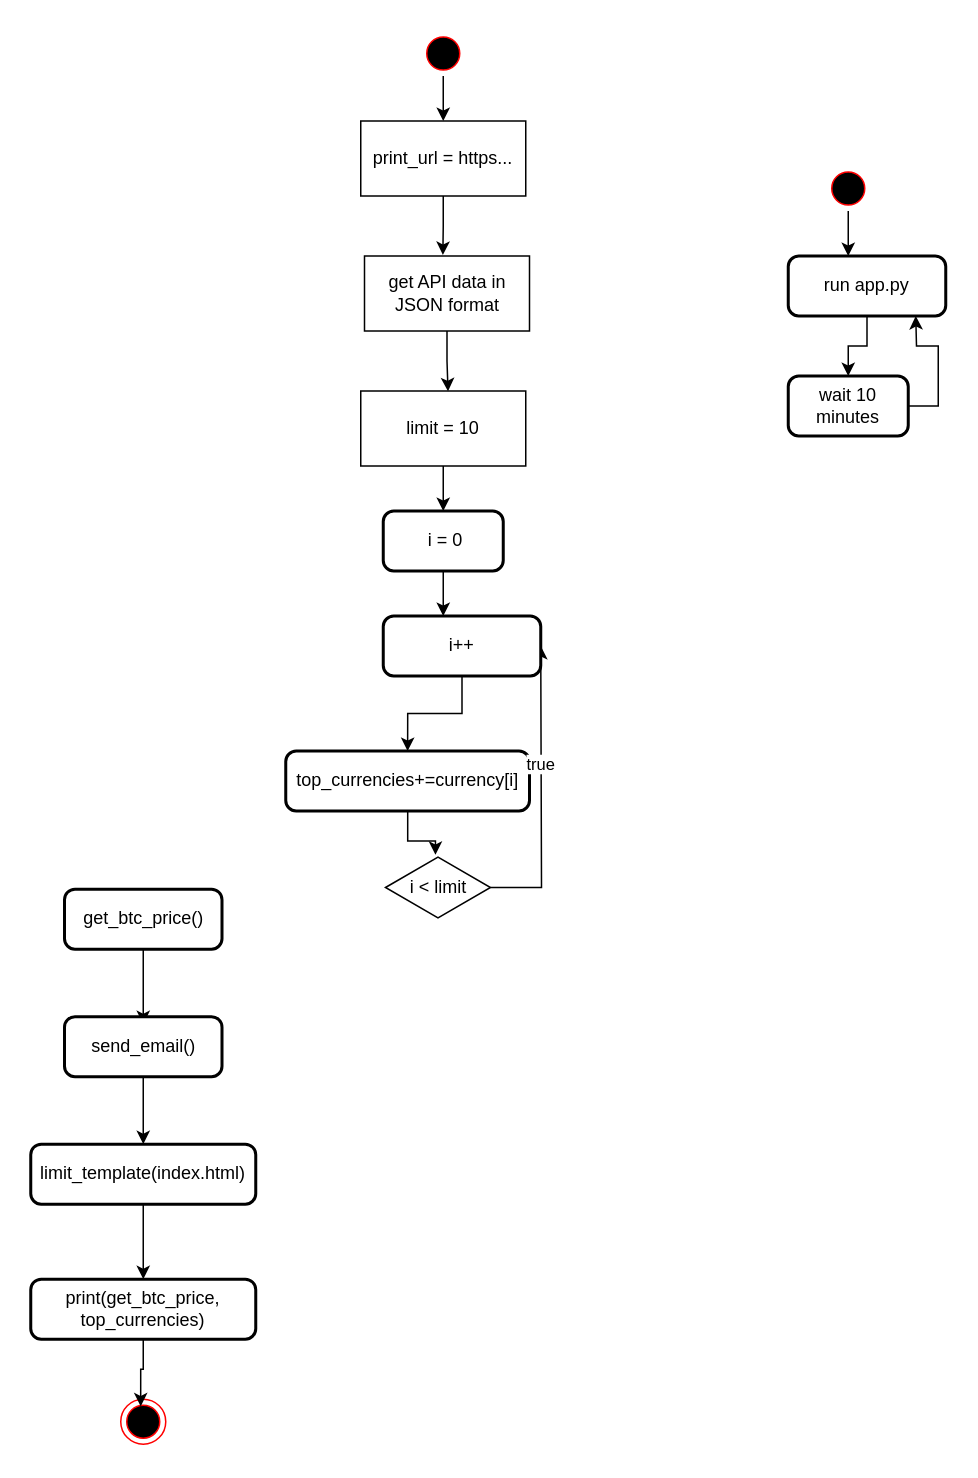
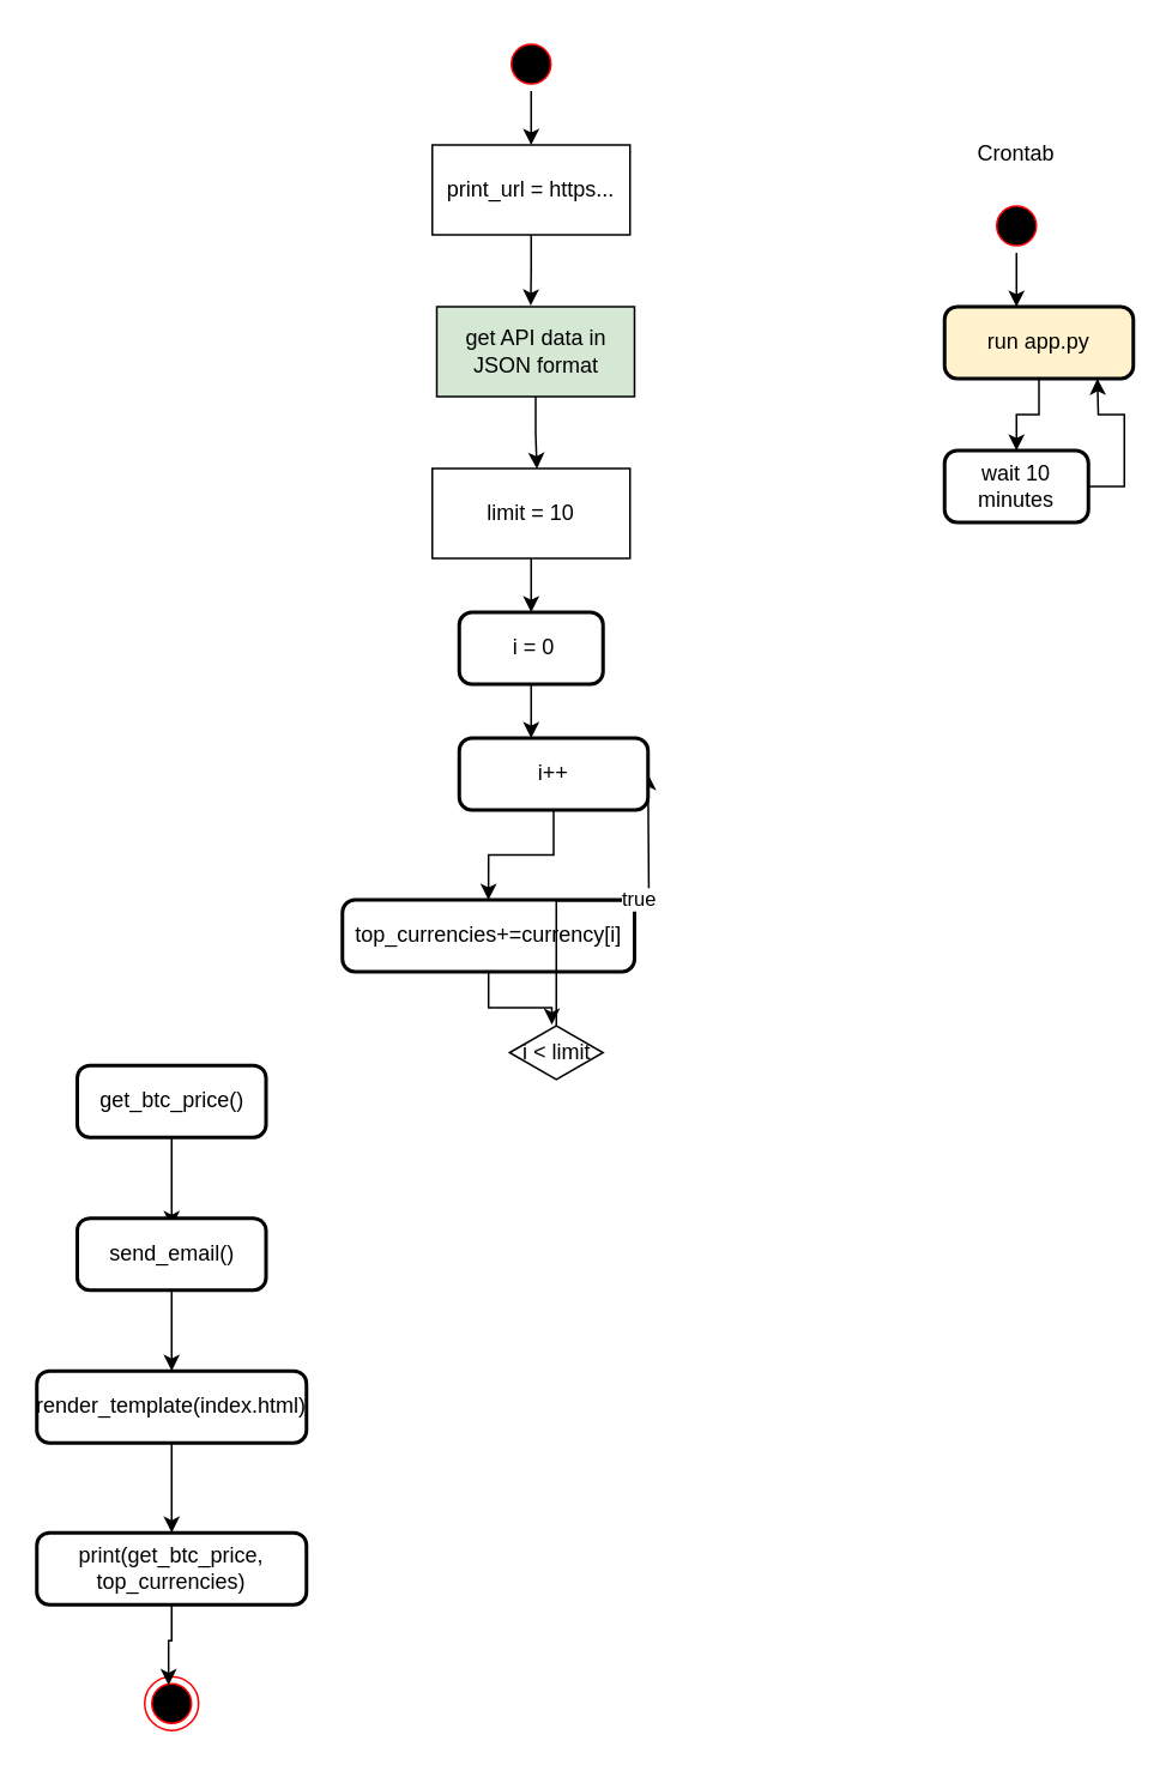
  <mxCell id="0" />
  <mxCell id="1" parent="0" />
  <mxCell id="2" value="" style="ellipse;html=1;shape=endState;fillColor=#000000;strokeColor=#ff0000;" vertex="1" parent="1"><mxGeometry x="80" y="932.12" width="30" height="30" as="geometry" /></mxCell>
  <mxCell id="3" style="edgeStyle=orthogonalEdgeStyle;rounded=0;orthogonalLoop=1;jettySize=auto;html=1;entryX=0.5;entryY=0;entryDx=0;entryDy=0;" edge="1" parent="1" source="4" target="22"><mxGeometry relative="1" as="geometry" /></mxCell>
  <mxCell id="4" value="" style="ellipse;html=1;shape=startState;fillColor=#000000;strokeColor=#ff0000;" vertex="1" parent="1"><mxGeometry x="280" y="20" width="30" height="30" as="geometry" /></mxCell>
  <mxCell id="5" style="edgeStyle=orthogonalEdgeStyle;rounded=0;orthogonalLoop=1;jettySize=auto;html=1;entryX=0.5;entryY=0;entryDx=0;entryDy=0;" edge="1" parent="1" source="6"><mxGeometry relative="1" as="geometry"><mxPoint x="295" y="340" as="targetPoint" /></mxGeometry></mxCell>
  <mxCell id="6" value="limit = 10" style="html=1;whiteSpace=wrap;" vertex="1" parent="1"><mxGeometry x="240" y="260" width="110" height="50" as="geometry" /></mxCell>
  <mxCell id="7" style="edgeStyle=orthogonalEdgeStyle;rounded=0;orthogonalLoop=1;jettySize=auto;html=1;" edge="1" parent="1" source="8"><mxGeometry relative="1" as="geometry"><mxPoint x="295" y="410" as="targetPoint" /></mxGeometry></mxCell>
  <mxCell id="8" value="&amp;nbsp;i = 0" style="rounded=1;whiteSpace=wrap;html=1;absoluteArcSize=1;arcSize=14;strokeWidth=2;" vertex="1" parent="1"><mxGeometry x="255" y="340" width="80" height="40" as="geometry" /></mxCell>
  <mxCell id="9" value="top_currencies+=currency[i]" style="rounded=1;whiteSpace=wrap;html=1;absoluteArcSize=1;arcSize=14;strokeWidth=2;" vertex="1" parent="1"><mxGeometry x="190" y="500" width="162.5" height="40" as="geometry" /></mxCell>
  <mxCell id="10" style="edgeStyle=orthogonalEdgeStyle;rounded=0;orthogonalLoop=1;jettySize=auto;html=1;" edge="1" parent="1" source="12"><mxGeometry relative="1" as="geometry"><mxPoint x="360" y="430" as="targetPoint" /></mxGeometry></mxCell>
  <mxCell id="11" value="true" style="edgeLabel;html=1;align=center;verticalAlign=middle;resizable=0;points=[];" vertex="1" connectable="0" parent="10"><mxGeometry x="0.199" y="1" relative="1" as="geometry"><mxPoint as="offset" /></mxGeometry></mxCell>
- <mxCell id="12" value="i &amp;lt; limit" style="html=1;whiteSpace=wrap;aspect=fixed;shape=isoRectangle;" vertex="1" parent="1"><mxGeometry x="256.5" y="570" width="70" height="42" as="geometry" /></mxCell>
+ <mxCell id="12" value="i &amp;lt; limit" style="html=1;whiteSpace=wrap;aspect=fixed;shape=isoRectangle;" vertex="1" parent="1"><mxGeometry x="256.5" y="570" width="105" height="30" as="geometry" /></mxCell>
  <mxCell id="13" style="edgeStyle=orthogonalEdgeStyle;rounded=0;orthogonalLoop=1;jettySize=auto;html=1;entryX=0.476;entryY=-0.018;entryDx=0;entryDy=0;entryPerimeter=0;" edge="1" parent="1" source="9" target="12"><mxGeometry relative="1" as="geometry" /></mxCell>
  <mxCell id="14" style="edgeStyle=orthogonalEdgeStyle;rounded=0;orthogonalLoop=1;jettySize=auto;html=1;entryX=0.5;entryY=0;entryDx=0;entryDy=0;" edge="1" parent="1" source="15" target="9"><mxGeometry relative="1" as="geometry" /></mxCell>
  <mxCell id="15" value="i++" style="rounded=1;whiteSpace=wrap;html=1;absoluteArcSize=1;arcSize=14;strokeWidth=2;" vertex="1" parent="1"><mxGeometry x="255" y="410" width="105" height="40" as="geometry" /></mxCell>
  <mxCell id="16" style="edgeStyle=orthogonalEdgeStyle;rounded=0;orthogonalLoop=1;jettySize=auto;html=1;" edge="1" parent="1" source="17"><mxGeometry relative="1" as="geometry"><mxPoint x="95" y="682.12" as="targetPoint" /></mxGeometry></mxCell>
  <mxCell id="17" value="get_btc_price()" style="rounded=1;whiteSpace=wrap;html=1;absoluteArcSize=1;arcSize=14;strokeWidth=2;" vertex="1" parent="1"><mxGeometry x="42.5" y="592.12" width="105" height="40" as="geometry" /></mxCell>
  <mxCell id="18" style="edgeStyle=orthogonalEdgeStyle;rounded=0;orthogonalLoop=1;jettySize=auto;html=1;" edge="1" parent="1" source="19"><mxGeometry relative="1" as="geometry"><mxPoint x="95" y="762.12" as="targetPoint" /></mxGeometry></mxCell>
  <mxCell id="19" value="send_email()" style="rounded=1;whiteSpace=wrap;html=1;absoluteArcSize=1;arcSize=14;strokeWidth=2;" vertex="1" parent="1"><mxGeometry x="42.5" y="677.12" width="105" height="40" as="geometry" /></mxCell>
  <mxCell id="20" style="edgeStyle=orthogonalEdgeStyle;rounded=0;orthogonalLoop=1;jettySize=auto;html=1;entryX=0.5;entryY=0;entryDx=0;entryDy=0;" edge="1" parent="1" source="21" target="26"><mxGeometry relative="1" as="geometry" /></mxCell>
- <mxCell id="21" value="limit_template(index.html)" style="rounded=1;whiteSpace=wrap;html=1;absoluteArcSize=1;arcSize=14;strokeWidth=2;" vertex="1" parent="1"><mxGeometry x="20" y="762.12" width="150" height="40" as="geometry" /></mxCell>
+ <mxCell id="21" value="render_template(index.html)" style="rounded=1;whiteSpace=wrap;html=1;absoluteArcSize=1;arcSize=14;strokeWidth=2;" vertex="1" parent="1"><mxGeometry x="20" y="762.12" width="150" height="40" as="geometry" /></mxCell>
  <mxCell id="22" value="print_url = https..." style="html=1;whiteSpace=wrap;" vertex="1" parent="1"><mxGeometry x="240" y="80" width="110" height="50" as="geometry" /></mxCell>
- <mxCell id="23" value="get API data in JSON format" style="html=1;whiteSpace=wrap;" vertex="1" parent="1"><mxGeometry x="242.5" y="170" width="110" height="50" as="geometry" /></mxCell>
+ <mxCell id="23" value="get API data in JSON format" style="html=1;whiteSpace=wrap;fillColor=#d5e8d4;" vertex="1" parent="1"><mxGeometry x="242.5" y="170" width="110" height="50" as="geometry" /></mxCell>
  <mxCell id="24" style="edgeStyle=orthogonalEdgeStyle;rounded=0;orthogonalLoop=1;jettySize=auto;html=1;entryX=0.475;entryY=-0.014;entryDx=0;entryDy=0;entryPerimeter=0;" edge="1" parent="1" source="22" target="23"><mxGeometry relative="1" as="geometry" /></mxCell>
  <mxCell id="25" style="edgeStyle=orthogonalEdgeStyle;rounded=0;orthogonalLoop=1;jettySize=auto;html=1;entryX=0.529;entryY=0.004;entryDx=0;entryDy=0;entryPerimeter=0;" edge="1" parent="1" source="23" target="6"><mxGeometry relative="1" as="geometry" /></mxCell>
  <mxCell id="26" value="print(get_btc_price, top_currencies)" style="rounded=1;whiteSpace=wrap;html=1;absoluteArcSize=1;arcSize=14;strokeWidth=2;" vertex="1" parent="1"><mxGeometry x="20" y="852.12" width="150" height="40" as="geometry" /></mxCell>
  <mxCell id="27" style="edgeStyle=orthogonalEdgeStyle;rounded=0;orthogonalLoop=1;jettySize=auto;html=1;entryX=0.443;entryY=0.161;entryDx=0;entryDy=0;entryPerimeter=0;" edge="1" parent="1" source="26" target="2"><mxGeometry relative="1" as="geometry" /></mxCell>
  <mxCell id="28" style="edgeStyle=orthogonalEdgeStyle;rounded=0;orthogonalLoop=1;jettySize=auto;html=1;" edge="1" parent="1" source="29"><mxGeometry relative="1" as="geometry"><mxPoint x="565" y="170" as="targetPoint" /></mxGeometry></mxCell>
  <mxCell id="29" value="" style="ellipse;html=1;shape=startState;fillColor=#000000;strokeColor=#ff0000;" vertex="1" parent="1"><mxGeometry x="550" y="110" width="30" height="30" as="geometry" /></mxCell>
  <mxCell id="30" style="edgeStyle=orthogonalEdgeStyle;rounded=0;orthogonalLoop=1;jettySize=auto;html=1;entryX=0.5;entryY=0;entryDx=0;entryDy=0;" edge="1" parent="1" source="31" target="33"><mxGeometry relative="1" as="geometry" /></mxCell>
- <mxCell id="31" value="run app.py" style="rounded=1;whiteSpace=wrap;html=1;absoluteArcSize=1;arcSize=14;strokeWidth=2;" vertex="1" parent="1"><mxGeometry x="525" y="170" width="105" height="40" as="geometry" /></mxCell>
+ <mxCell id="31" value="run app.py" style="rounded=1;whiteSpace=wrap;html=1;absoluteArcSize=1;arcSize=14;strokeWidth=2;fillColor=#fff2cc;" vertex="1" parent="1"><mxGeometry x="525" y="170" width="105" height="40" as="geometry" /></mxCell>
  <mxCell id="32" style="edgeStyle=orthogonalEdgeStyle;rounded=0;orthogonalLoop=1;jettySize=auto;html=1;" edge="1" parent="1" source="33"><mxGeometry relative="1" as="geometry"><mxPoint x="610" y="210" as="targetPoint" /></mxGeometry></mxCell>
  <mxCell id="33" value="wait 10 minutes" style="rounded=1;whiteSpace=wrap;html=1;absoluteArcSize=1;arcSize=14;strokeWidth=2;" vertex="1" parent="1"><mxGeometry x="525" y="250" width="80" height="40" as="geometry" /></mxCell>
+ <mxCell id="34" value="Crontab" style="text;html=1;align=center;verticalAlign=middle;whiteSpace=wrap;rounded=0;" vertex="1" parent="1"><mxGeometry x="535" y="70" width="60" height="30" as="geometry" /></mxCell>
